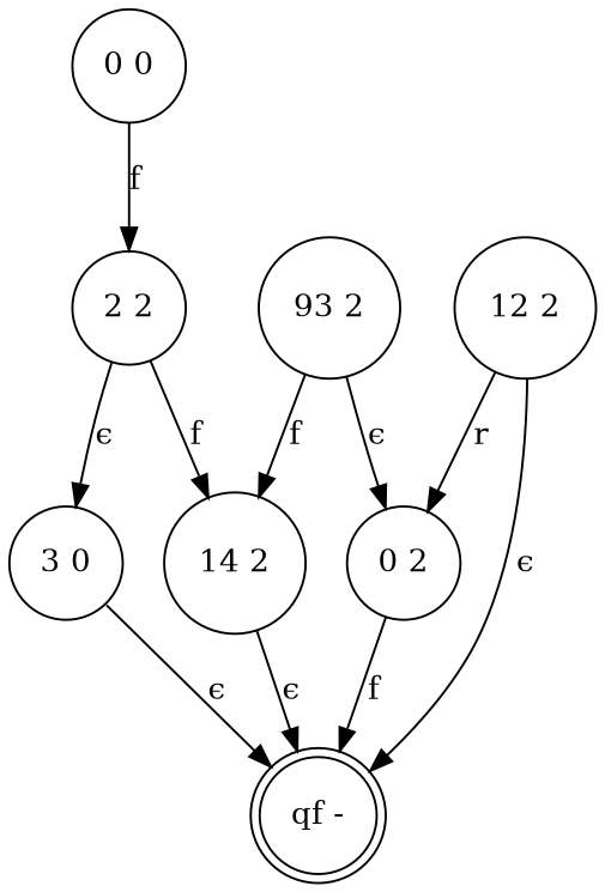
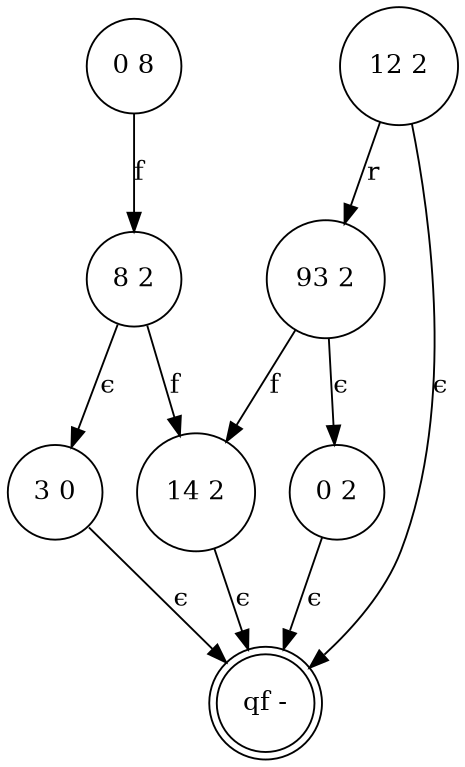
  digraph {
    node [shape=circle]
    n1 [label="3 0"]
-   "2 2"
+   "2 2" [label="8 2"]
    "14 2"
    "qf -" [shape=doublecircle]
    "12 2"
    n6 [label="93 2"]
    "0 2"
-   "0 0"
+   "0 0" [label="0 8"]
    n1 -> "qf -" [label="ϵ"]
    "2 2" -> n1 [label="ϵ"]
    "2 2" -> "14 2" [label=f]
    "14 2" -> "qf -" [label="ϵ"]
    "12 2" -> "qf -" [label="ϵ"]
-   "12 2" -> "0 2" [label=r]
+   "12 2" -> n6 [label=r]
    n6 -> "14 2" [label=f]
    n6 -> "0 2" [label="ϵ"]
-   "0 2" -> "qf -" [label=f]
+   "0 2" -> "qf -" [label="ϵ"]
    "0 0" -> "2 2" [label=f]
  }
